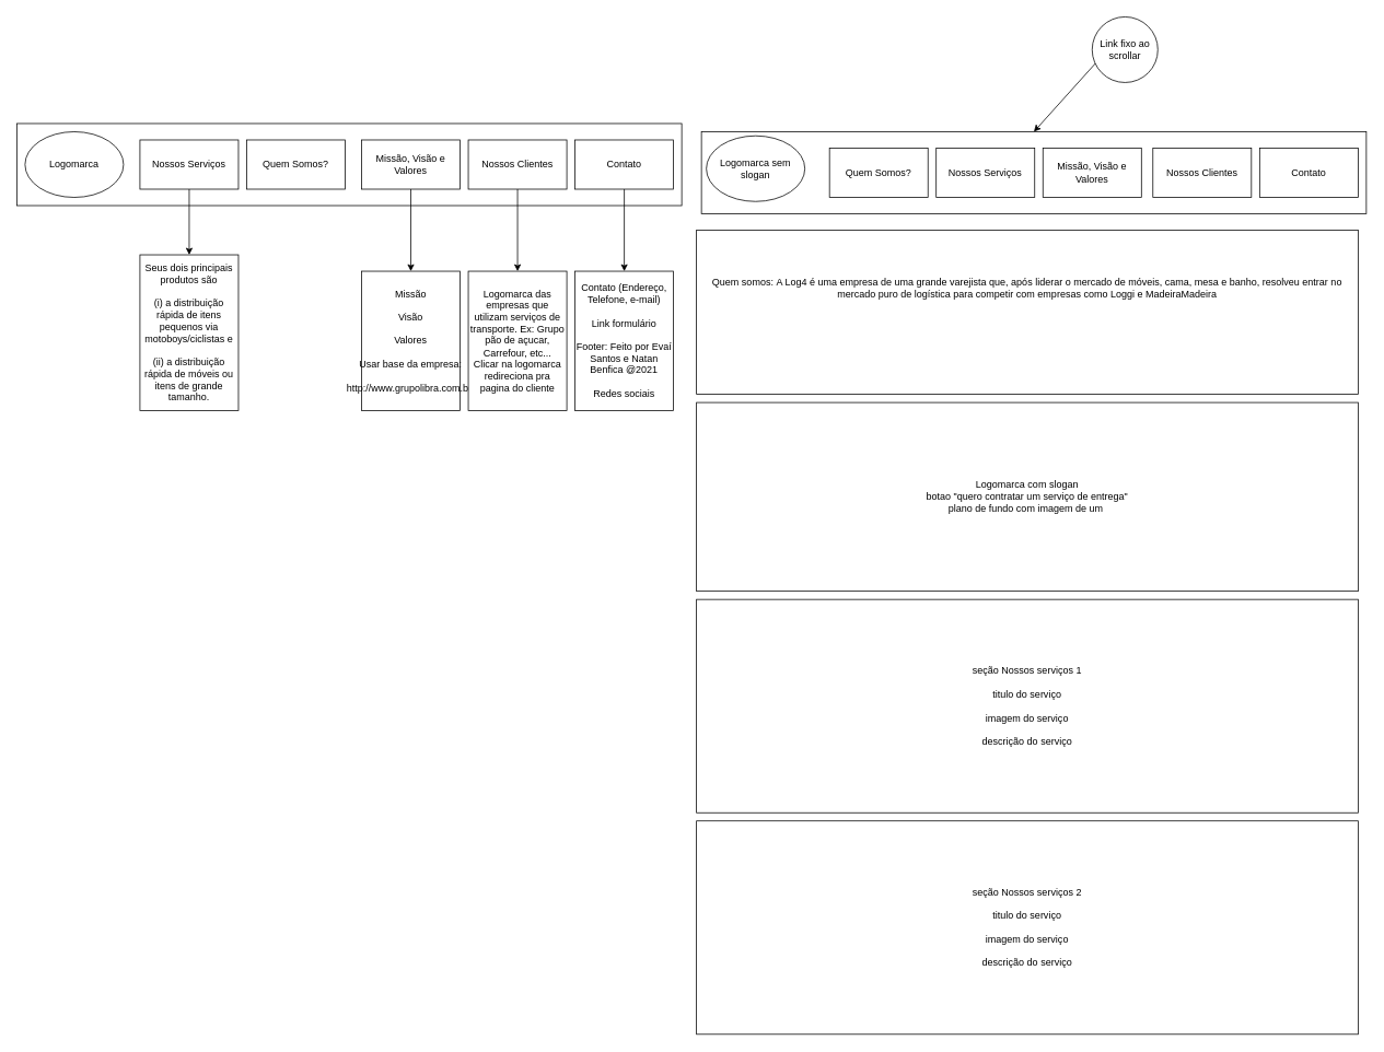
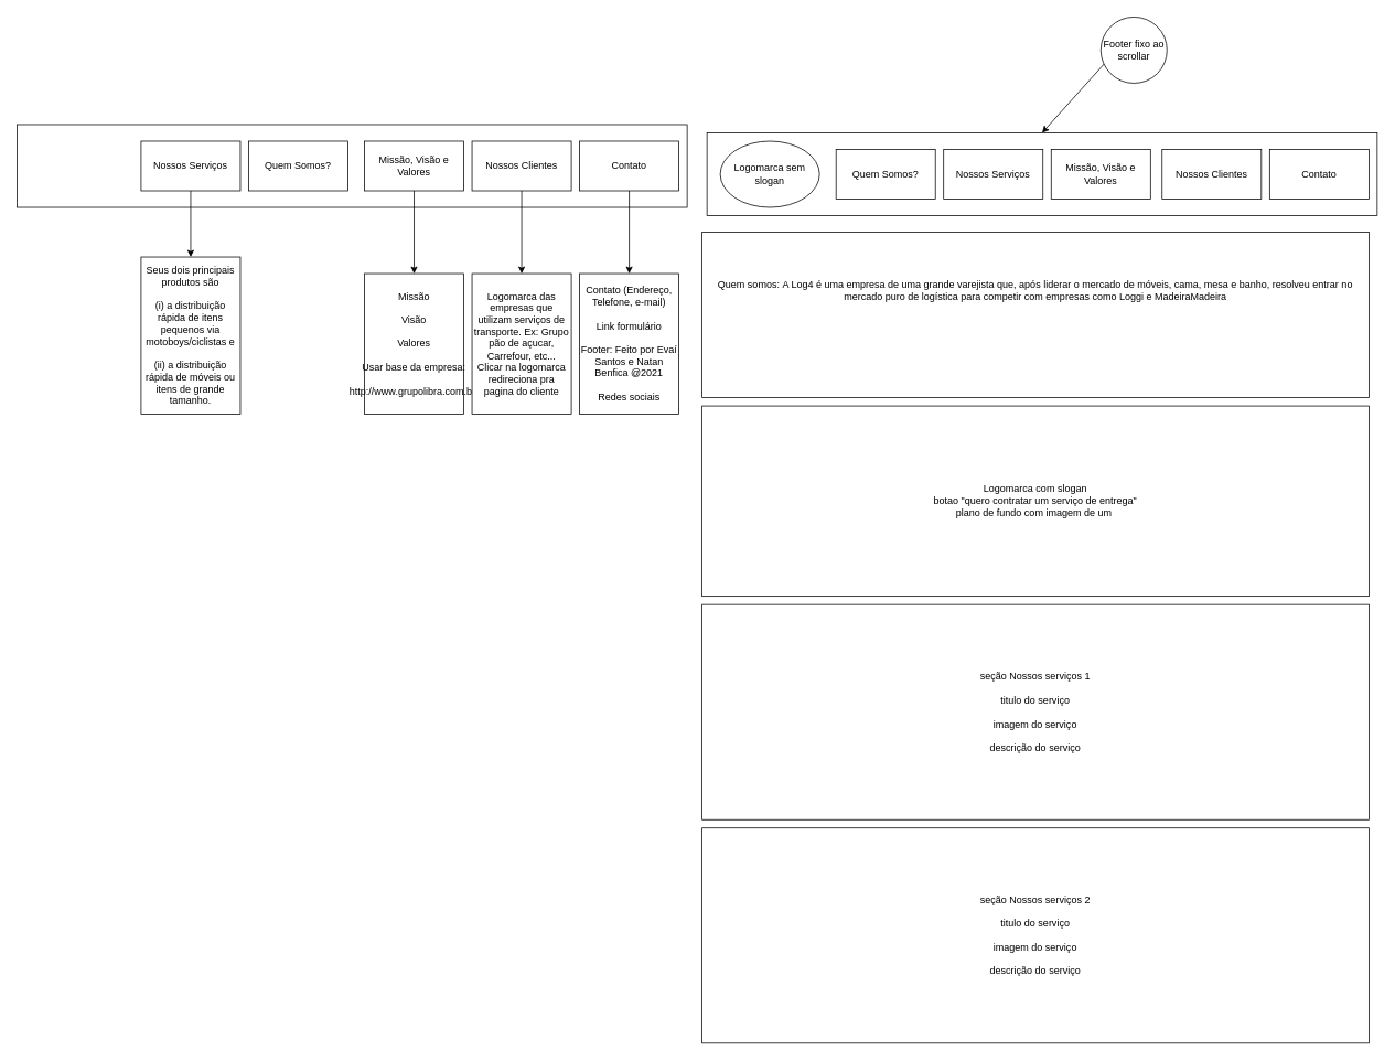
  <mxCell id="0" />
  <mxCell id="1" parent="0" />
  <mxCell id="2" value="" style="rounded=0;whiteSpace=wrap;html=1;" vertex="1" parent="1"><mxGeometry x="20" y="150" width="810" height="100" as="geometry" /></mxCell>
  <mxCell id="3" value="" style="edgeStyle=orthogonalEdgeStyle;rounded=0;orthogonalLoop=1;jettySize=auto;html=1;" edge="1" parent="1" source="4" target="29"><mxGeometry relative="1" as="geometry" /></mxCell>
  <mxCell id="4" value="Nossos Serviços" style="rounded=0;whiteSpace=wrap;html=1;" vertex="1" parent="1"><mxGeometry x="170" y="170" width="120" height="60" as="geometry" /></mxCell>
  <mxCell id="5" value="Quem Somos?" style="rounded=0;whiteSpace=wrap;html=1;" vertex="1" parent="1"><mxGeometry x="300" y="170" width="120" height="60" as="geometry" /></mxCell>
  <mxCell id="6" value="Contato" style="rounded=0;whiteSpace=wrap;html=1;" vertex="1" parent="1"><mxGeometry x="700" y="170" width="120" height="60" as="geometry" /></mxCell>
  <mxCell id="7" value="" style="edgeStyle=orthogonalEdgeStyle;rounded=0;orthogonalLoop=1;jettySize=auto;html=1;" edge="1" parent="1" source="8" target="17"><mxGeometry relative="1" as="geometry" /></mxCell>
  <mxCell id="8" value="Nossos Clientes" style="rounded=0;whiteSpace=wrap;html=1;" vertex="1" parent="1"><mxGeometry x="570" y="170" width="120" height="60" as="geometry" /></mxCell>
- <mxCell id="9" value="Logomarca" style="ellipse;whiteSpace=wrap;html=1;" vertex="1" parent="1"><mxGeometry x="30" y="160" width="120" height="80" as="geometry" /></mxCell>
  <mxCell id="10" value="Contato (Endereço, Telefone, e-mail)&lt;br&gt;&lt;br&gt;Link formulário&lt;br&gt;&lt;br&gt;Footer: Feito por Evaí Santos e Natan Benfica @2021&lt;br&gt;&lt;br&gt;Redes sociais" style="rounded=0;whiteSpace=wrap;html=1;" vertex="1" parent="1"><mxGeometry x="700" y="330" width="120" height="170" as="geometry" /></mxCell>
  <mxCell id="11" style="edgeStyle=orthogonalEdgeStyle;rounded=0;orthogonalLoop=1;jettySize=auto;html=1;exitX=0.5;exitY=1;exitDx=0;exitDy=0;" edge="1" parent="1" source="2" target="2"><mxGeometry relative="1" as="geometry" /></mxCell>
  <mxCell id="12" style="edgeStyle=orthogonalEdgeStyle;rounded=0;orthogonalLoop=1;jettySize=auto;html=1;exitX=0.5;exitY=1;exitDx=0;exitDy=0;" edge="1" parent="1" source="2" target="2"><mxGeometry relative="1" as="geometry" /></mxCell>
  <mxCell id="13" value="Missão, Visão e Valores" style="rounded=0;whiteSpace=wrap;html=1;" vertex="1" parent="1"><mxGeometry x="440" y="170" width="120" height="60" as="geometry" /></mxCell>
  <mxCell id="14" value="" style="endArrow=classic;html=1;exitX=0.5;exitY=1;exitDx=0;exitDy=0;" edge="1" parent="1" source="6" target="10"><mxGeometry width="50" height="50" relative="1" as="geometry"><mxPoint x="490" y="350" as="sourcePoint" /><mxPoint x="540" y="300" as="targetPoint" /></mxGeometry></mxCell>
  <mxCell id="15" value="" style="endArrow=classic;html=1;exitX=0.5;exitY=1;exitDx=0;exitDy=0;" edge="1" parent="1" source="13"><mxGeometry width="50" height="50" relative="1" as="geometry"><mxPoint x="490" y="350" as="sourcePoint" /><mxPoint x="500" y="330" as="targetPoint" /></mxGeometry></mxCell>
  <mxCell id="16" value="Missão&lt;br&gt;&lt;br&gt;Visão&lt;br&gt;&lt;br&gt;Valores&lt;br&gt;&lt;br&gt;Usar base da empresa:&lt;br&gt;&lt;br&gt;http://www.grupolibra.com.br/" style="rounded=0;whiteSpace=wrap;html=1;" vertex="1" parent="1"><mxGeometry x="440" y="330" width="120" height="170" as="geometry" /></mxCell>
  <mxCell id="17" value="Logomarca das empresas que utilizam serviços de transporte. Ex: Grupo pão de açucar, Carrefour, etc...&lt;br&gt;Clicar na logomarca redireciona pra pagina do cliente" style="whiteSpace=wrap;html=1;rounded=0;" vertex="1" parent="1"><mxGeometry x="570" y="330" width="120" height="170" as="geometry" /></mxCell>
  <mxCell id="18" value="" style="rounded=0;whiteSpace=wrap;html=1;" vertex="1" parent="1"><mxGeometry x="854" y="160" width="810" height="100" as="geometry" /></mxCell>
- <mxCell id="19" value="Logomarca sem slogan" style="ellipse;whiteSpace=wrap;html=1;" vertex="1" parent="1"><mxGeometry x="860" y="165" width="120" height="80" as="geometry" /></mxCell>
+ <mxCell id="19" value="Logomarca sem slogan" style="ellipse;whiteSpace=wrap;html=1;" vertex="1" parent="1"><mxGeometry x="870" y="170" width="120" height="80" as="geometry" /></mxCell>
  <mxCell id="20" value="Nossos Serviços" style="rounded=0;whiteSpace=wrap;html=1;" vertex="1" parent="1"><mxGeometry x="1140" y="180" width="120" height="60" as="geometry" /></mxCell>
  <mxCell id="21" value="Quem Somos?" style="rounded=0;whiteSpace=wrap;html=1;" vertex="1" parent="1"><mxGeometry x="1010" y="180" width="120" height="60" as="geometry" /></mxCell>
  <mxCell id="22" value="Missão, Visão e Valores" style="rounded=0;whiteSpace=wrap;html=1;" vertex="1" parent="1"><mxGeometry x="1270" y="180" width="120" height="60" as="geometry" /></mxCell>
  <mxCell id="23" value="Nossos Clientes" style="rounded=0;whiteSpace=wrap;html=1;" vertex="1" parent="1"><mxGeometry x="1404" y="180" width="120" height="60" as="geometry" /></mxCell>
  <mxCell id="24" value="Contato" style="rounded=0;whiteSpace=wrap;html=1;" vertex="1" parent="1"><mxGeometry x="1534" y="180" width="120" height="60" as="geometry" /></mxCell>
  <mxCell id="25" value="Logomarca com slogan&lt;br&gt;botao &quot;quero contratar um serviço de entrega&quot;&lt;br&gt;plano de fundo com imagem de um&amp;nbsp;" style="rounded=0;whiteSpace=wrap;html=1;" vertex="1" parent="1"><mxGeometry x="848" y="490" width="806" height="230" as="geometry" /></mxCell>
  <mxCell id="26" value="seção Nossos serviços 1&lt;br&gt;&lt;br&gt;titulo do serviço&lt;br&gt;&lt;br&gt;imagem do serviço&lt;br&gt;&lt;br&gt;descrição do serviço&lt;br&gt;" style="rounded=0;whiteSpace=wrap;html=1;" vertex="1" parent="1"><mxGeometry x="848" y="730" width="806" height="260" as="geometry" /></mxCell>
  <mxCell id="27" value="" style="endArrow=classic;html=1;entryX=0.5;entryY=0;entryDx=0;entryDy=0;" edge="1" parent="1" target="18"><mxGeometry width="50" height="50" relative="1" as="geometry"><mxPoint x="1340" y="70" as="sourcePoint" /><mxPoint x="1340" y="200" as="targetPoint" /></mxGeometry></mxCell>
- <mxCell id="28" value="Link fixo ao scrollar" style="ellipse;whiteSpace=wrap;html=1;aspect=fixed;" vertex="1" parent="1"><mxGeometry x="1330" y="20" width="80" height="80" as="geometry" /></mxCell>
+ <mxCell id="28" value="Footer fixo ao scrollar" style="ellipse;whiteSpace=wrap;html=1;aspect=fixed;" vertex="1" parent="1"><mxGeometry x="1330" y="20" width="80" height="80" as="geometry" /></mxCell>
  <mxCell id="29" value="Seus dois principais produtos são &lt;br&gt;&lt;br&gt;(i) a distribuição rápida de itens pequenos via motoboys/ciclistas e &lt;br&gt;&lt;br&gt;(ii) a distribuição rápida de móveis ou itens de grande tamanho." style="whiteSpace=wrap;html=1;rounded=0;" vertex="1" parent="1"><mxGeometry x="170" y="310" width="120" height="190" as="geometry" /></mxCell>
  <mxCell id="30" value="seção Nossos serviços 2&lt;br&gt;&lt;br&gt;titulo do serviço&lt;br&gt;&lt;br&gt;imagem do serviço&lt;br&gt;&lt;br&gt;descrição do serviço" style="rounded=0;whiteSpace=wrap;html=1;" vertex="1" parent="1"><mxGeometry x="848" y="1000" width="806" height="260" as="geometry" /></mxCell>
  <mxCell id="31" value="Quem somos:&amp;nbsp;A Log4 é uma empresa de uma grande varejista que, após liderar o mercado de móveis, cama, mesa e banho, resolveu entrar no mercado puro de logística para competir com empresas como Loggi e MadeiraMadeira&lt;br&gt;&lt;br&gt;&lt;span style=&quot;color: rgba(0 , 0 , 0 , 0) ; font-family: monospace ; font-size: 0px&quot;&gt;%3CmxGraphModel%3E%3Croot%3E%3CmxCell%20id%3D%220%22%2F%3E%3CmxCell%20id%3D%221%22%20parent%3D%220%22%2F%3E%3CmxCell%20id%3D%222%22%20value%3D%22Logomarca%20com%20slogan%26lt%3Bbr%26gt%3Bbotao%20%26quot%3Bquero%20contratar%20um%20servi%C3%A7o%20de%20entrega%26quot%3B%26lt%3Bbr%26gt%3Bplano%20de%20fundo%20com%20imagem%20de%20um%26amp%3Bnbsp%3B%22%20style%3D%22rounded%3D0%3BwhiteSpace%3Dwrap%3Bhtml%3D1%3B%22%20vertex%3D%221%22%20parent%3D%221%22%3E%3CmxGeometry%20x%3D%22838%22%20y%3D%22390%22%20width%3D%22806%22%20height%3D%22230%22%20as%3D%22geometry%22%2F%3E%3C%2FmxCell%3E%3C%2Froot%3E%3C%2FmxGraphModel%3E&lt;br&gt;&lt;br&gt;&lt;/span&gt;&lt;span style=&quot;color: rgba(0 , 0 , 0 , 0) ; font-family: monospace ; font-size: 0px&quot;&gt;%3CmxGraphModel%3E%3Croot%3E%3CmxCell%20id%3D%220%22%2F%3E%3CmxCell%20id%3D%221%22%20parent%3D%220%22%2F%3E%3CmxCell%20id%3D%222%22%20value%3D%22Logomarca%20com%20slogan%26lt%3Bbr%26gt%3Bbotao%20%26quot%3Bquero%20contratar%20um%20servi%C3%A7o%20de%20entrega%26quot%3B%26lt%3Bbr%26gt%3Bplano%20de%20fundo%20com%20imagem%20de%20um%26amp%3Bnbsp%3B%22%20style%3D%22rounded%3D0%3BwhiteSpace%3Dwrap%3Bhtml%3D1%3B%22%20vertex%3D%221%22%20parent%3D%221%22%3E%3CmxGeometry%20x%3D%22838%22%20y%3D%22390%22%20width%3D%22806%22%20height%3D%22230%22%20as%3D%22geometry%22%2F%3E%3C%2FmxCell%3E%3C%2Froot%3E%3C%2FmxGraphModel%3E&amp;nbsp;&lt;/span&gt;&lt;span style=&quot;color: rgba(0 , 0 , 0 , 0) ; font-family: monospace ; font-size: 0px&quot;&gt;%3CmxGraphModel%3E%3Croot%3E%3CmxCell%20id%3D%220%22%2F%3E%3CmxCell%20id%3D%221%22%20parent%3D%220%22%2F%3E%3CmxCell%20id%3D%222%22%20value%3D%22Logomarca%20com%20slogan%26lt%3Bbr%26gt%3Bbotao%20%26quot%3Bquero%20contratar%20um%20servi%C3%A7o%20de%20entrega%26quot%3B%26lt%3Bbr%26gt%3Bplano%20de%20fundo%20com%20imagem%20de%20um%26amp%3Bnbsp%3B%22%20style%3D%22rounded%3D0%3BwhiteSpace%3Dwrap%3Bhtml%3D1%3B%22%20vertex%3D%221%22%20parent%3D%221%22%3E%3CmxGeometry%20x%3D%22838%22%20y%3D%22390%22%20width%3D%22806%22%20height%3D%22230%22%20as%3D%22geometry%22%2F%3E%3C%2FmxCell%3E%3C%2Froot%3E%3C%2FmxGraphModel%3E&lt;/span&gt;&lt;span style=&quot;color: rgba(0 , 0 , 0 , 0) ; font-family: monospace ; font-size: 0px&quot;&gt;&lt;br&gt;&lt;/span&gt;" style="rounded=0;whiteSpace=wrap;html=1;" vertex="1" parent="1"><mxGeometry x="848" y="280" width="806" height="200" as="geometry" /></mxCell>
